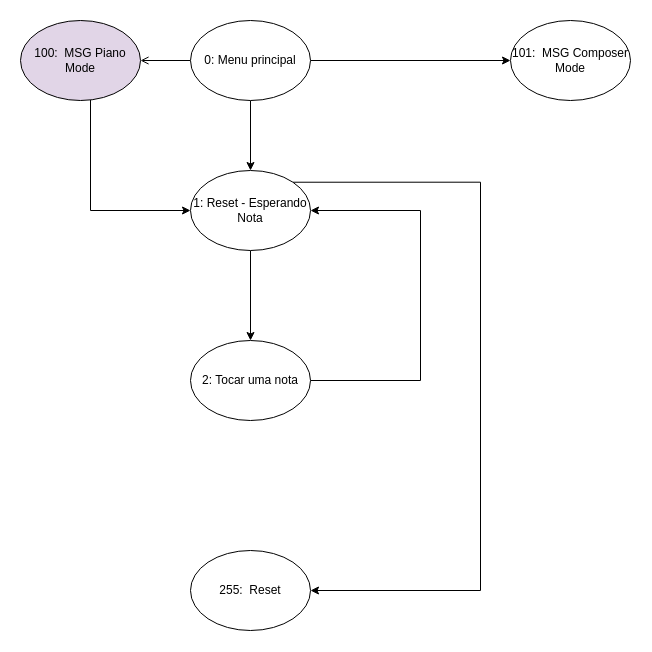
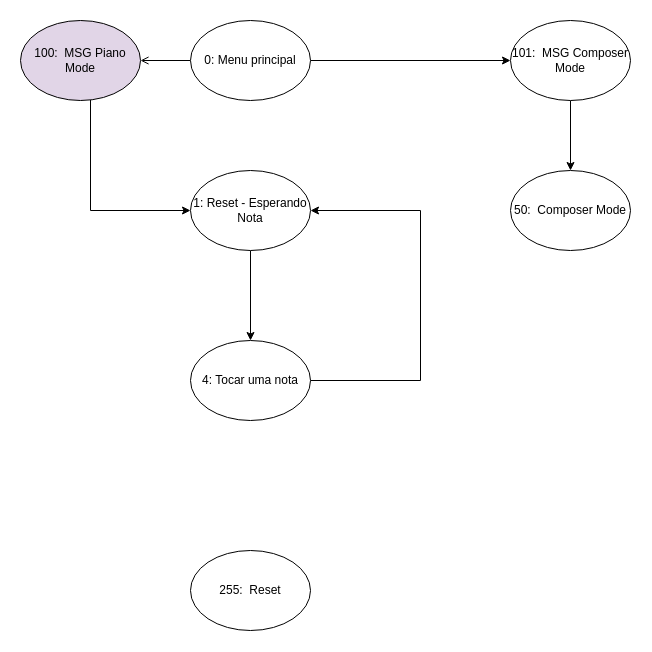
  <mxCell id="0" />
  <mxCell id="1" parent="0" />
- <mxCell id="2" style="edgeStyle=orthogonalEdgeStyle;rounded=0;orthogonalLoop=1;jettySize=auto;html=1;exitX=0.5;exitY=1;exitDx=0;exitDy=0;entryX=0.5;entryY=0;entryDx=0;entryDy=0;" parent="1" source="5" target="8" edge="1"><mxGeometry relative="1" as="geometry" /></mxCell>
  <mxCell id="3" style="edgeStyle=orthogonalEdgeStyle;rounded=0;orthogonalLoop=1;jettySize=auto;html=1;entryX=1;entryY=0.5;entryDx=0;entryDy=0;endArrow=open;" parent="1" source="5" target="13" edge="1"><mxGeometry relative="1" as="geometry" /></mxCell>
  <mxCell id="4" style="edgeStyle=orthogonalEdgeStyle;rounded=0;orthogonalLoop=1;jettySize=auto;html=1;entryX=0;entryY=0.5;entryDx=0;entryDy=0;" parent="1" source="5" target="15" edge="1"><mxGeometry relative="1" as="geometry" /></mxCell>
  <mxCell id="5" value="0: Menu principal" style="ellipse;whiteSpace=wrap;html=1;" parent="1" vertex="1"><mxGeometry x="190" y="20" width="120" height="80" as="geometry" /></mxCell>
  <mxCell id="6" style="edgeStyle=orthogonalEdgeStyle;rounded=0;orthogonalLoop=1;jettySize=auto;html=1;exitX=0.5;exitY=1;exitDx=0;exitDy=0;entryX=0.5;entryY=0;entryDx=0;entryDy=0;" parent="1" source="8" target="10" edge="1"><mxGeometry relative="1" as="geometry" /></mxCell>
- <mxCell id="7" style="edgeStyle=orthogonalEdgeStyle;rounded=0;orthogonalLoop=1;jettySize=auto;html=1;exitX=1;exitY=0;exitDx=0;exitDy=0;entryX=1;entryY=0.5;entryDx=0;entryDy=0;" parent="1" source="8" target="11" edge="1"><mxGeometry relative="1" as="geometry"><Array as="points"><mxPoint x="480" y="182" /><mxPoint x="480" y="590" /></Array></mxGeometry></mxCell>
  <mxCell id="8" value="1: Reset - Esperando Nota" style="ellipse;whiteSpace=wrap;html=1;" parent="1" vertex="1"><mxGeometry x="190" y="170" width="120" height="80" as="geometry" /></mxCell>
  <mxCell id="9" style="edgeStyle=orthogonalEdgeStyle;rounded=0;orthogonalLoop=1;jettySize=auto;html=1;exitX=1;exitY=0.5;exitDx=0;exitDy=0;" parent="1" source="10" target="8" edge="1"><mxGeometry relative="1" as="geometry"><Array as="points"><mxPoint x="420" y="380" /><mxPoint x="420" y="210" /></Array></mxGeometry></mxCell>
- <mxCell id="10" value="2: Tocar uma nota" style="ellipse;whiteSpace=wrap;html=1;" parent="1" vertex="1"><mxGeometry x="190" y="340" width="120" height="80" as="geometry" /></mxCell>
+ <mxCell id="10" value="4: Tocar uma nota" style="ellipse;whiteSpace=wrap;html=1;" parent="1" vertex="1"><mxGeometry x="190" y="340" width="120" height="80" as="geometry" /></mxCell>
  <mxCell id="11" value="255:&amp;nbsp; Reset" style="ellipse;whiteSpace=wrap;html=1;" parent="1" vertex="1"><mxGeometry x="190" y="550" width="120" height="80" as="geometry" /></mxCell>
  <mxCell id="12" style="edgeStyle=orthogonalEdgeStyle;rounded=0;orthogonalLoop=1;jettySize=auto;html=1;entryX=0;entryY=0.5;entryDx=0;entryDy=0;" parent="1" source="13" target="8" edge="1"><mxGeometry relative="1" as="geometry"><Array as="points"><mxPoint x="90" y="210" /></Array></mxGeometry></mxCell>
  <mxCell id="13" value="100:&amp;nbsp; MSG Piano Mode" style="ellipse;whiteSpace=wrap;html=1;fillColor=#e1d5e7;" parent="1" vertex="1"><mxGeometry x="20" y="20" width="120" height="80" as="geometry" /></mxCell>
+ <mxCell id="14" style="edgeStyle=orthogonalEdgeStyle;rounded=0;orthogonalLoop=1;jettySize=auto;html=1;exitX=0.5;exitY=1;exitDx=0;exitDy=0;" parent="1" source="15" target="16" edge="1"><mxGeometry relative="1" as="geometry" /></mxCell>
  <mxCell id="15" value="101:&amp;nbsp; MSG Composer Mode" style="ellipse;whiteSpace=wrap;html=1;" parent="1" vertex="1"><mxGeometry x="510" y="20" width="120" height="80" as="geometry" /></mxCell>
+ <mxCell id="16" value="50:&amp;nbsp; Composer Mode" style="ellipse;whiteSpace=wrap;html=1;" parent="1" vertex="1"><mxGeometry x="510" y="170" width="120" height="80" as="geometry" /></mxCell>
